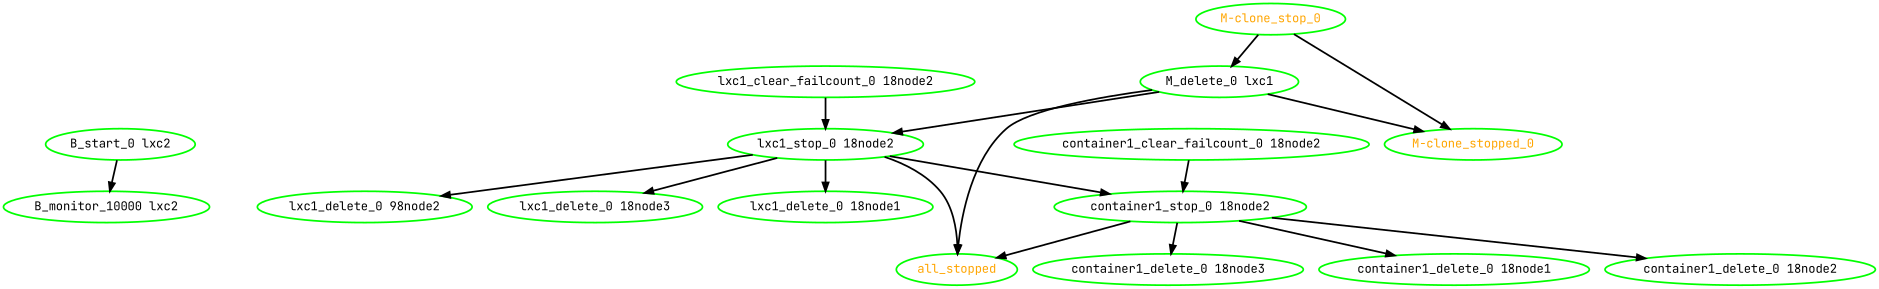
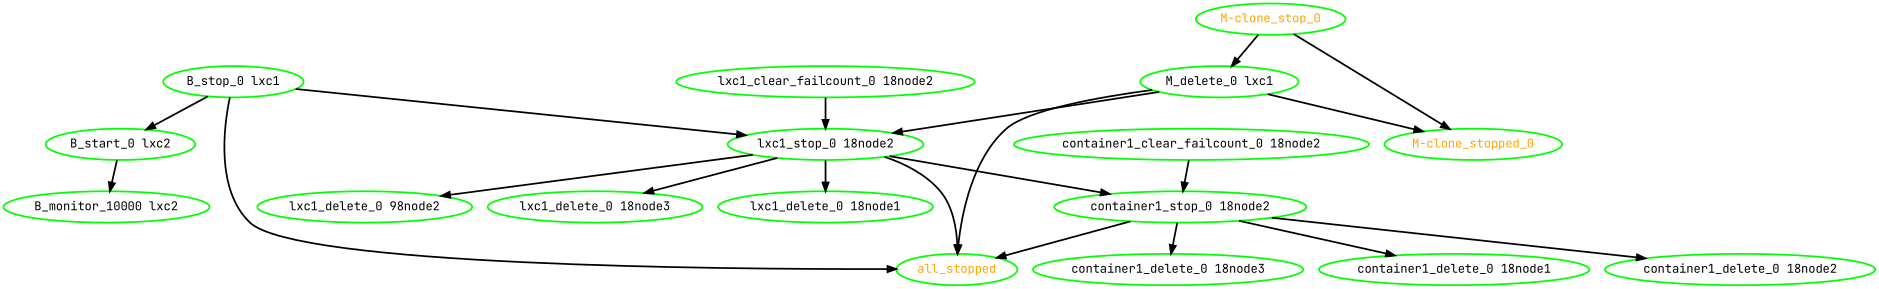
  digraph {
    fontname="JetBrains Mono"
    node [color=green fontcolor=black fontname="JetBrains Mono" style=bold]
    edge [fontname="JetBrains Mono" style=bold]
    "B_start_0 lxc2"
    "B_monitor_10000 lxc2"
+   "B_stop_0 lxc1"
    all_stopped [fontcolor=orange]
    "lxc1_stop_0 18node2"
    "container1_stop_0 18node2"
    "lxc1_delete_0 18node1"
    n8 [label="lxc1_delete_0 98node2"]
    "lxc1_delete_0 18node3"
    "container1_delete_0 18node1"
    "container1_delete_0 18node2"
    "container1_delete_0 18node3"
    "M-clone_stop_0" [fontcolor=orange]
    "M-clone_stopped_0" [fontcolor=orange]
    n15 [label="M_delete_0 lxc1"]
    "container1_clear_failcount_0 18node2"
    "lxc1_clear_failcount_0 18node2"
    "B_start_0 lxc2" -> "B_monitor_10000 lxc2"
+   "B_stop_0 lxc1" -> "B_start_0 lxc2"
+   "B_stop_0 lxc1" -> all_stopped
+   "B_stop_0 lxc1" -> "lxc1_stop_0 18node2"
    "lxc1_stop_0 18node2" -> all_stopped
    "lxc1_stop_0 18node2" -> "container1_stop_0 18node2"
    "lxc1_stop_0 18node2" -> "lxc1_delete_0 18node1"
    "lxc1_stop_0 18node2" -> n8
    "lxc1_stop_0 18node2" -> "lxc1_delete_0 18node3"
    "container1_stop_0 18node2" -> all_stopped
    "container1_stop_0 18node2" -> "container1_delete_0 18node1"
    "container1_stop_0 18node2" -> "container1_delete_0 18node2"
    "container1_stop_0 18node2" -> "container1_delete_0 18node3"
    "M-clone_stop_0" -> "M-clone_stopped_0"
    "M-clone_stop_0" -> n15
    n15 -> all_stopped
    n15 -> "lxc1_stop_0 18node2"
    n15 -> "M-clone_stopped_0"
    "container1_clear_failcount_0 18node2" -> "container1_stop_0 18node2"
    "lxc1_clear_failcount_0 18node2" -> "lxc1_stop_0 18node2"
  }
